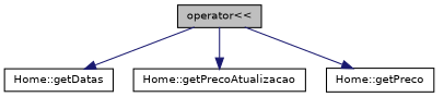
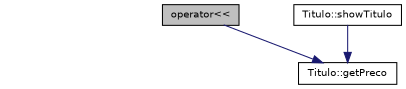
  digraph {
    rankdir=TB
    node [color=black fillcolor=white fontname=Helvetica fontsize=10 shape=record style=filled]
    edge [color=midnightblue fontname=Helvetica fontsize=10 labelfontname=Helvetica labelfontsize=10 style=solid]
    n1 [fillcolor=grey75 fontcolor=black height=0.2 label="operator\<\<" width=0.4]
-   n2 [height=0.2 label="Home::getDatas" width=0.4]
-   n3 [height=0.2 label="Home::getPrecoAtualizacao" width=0.4]
-   n4 [height=0.2 label="Home::getPreco" width=0.4]
-   n1 -> n2
-   n1 -> n3
+   n4 [height=0.2 label="Titulo::getPreco" width=0.4]
+   n5 [height=0.2 label="Titulo::showTitulo" width=0.4]
    n1 -> n4
+   n5 -> n4
  }
